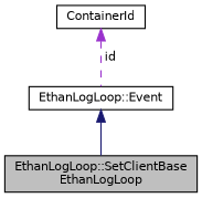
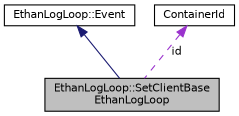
  digraph {
    node [color=black fillcolor=white fontname=Helvetica fontsize=10 shape=record style=filled]
    edge [dir=back fontname=Helvetica fontsize=10 labelfontname=Helvetica labelfontsize=10]
    n1 [fillcolor=grey75 fontcolor=black height=0.2 label="EthanLogLoop::SetClientBase\lEthanLogLoop" width=0.4]
    n2 [height=0.2 label="EthanLogLoop::Event" width=0.4]
    n3 [height=0.2 label=ContainerId width=0.4]
    n2 -> n1 [color=midnightblue style=solid]
-   n3 -> n2 [color=darkorchid3 label=" id" style=dashed]
+   n3 -> n1 [color=darkorchid3 label=" id" style=dashed]
  }
